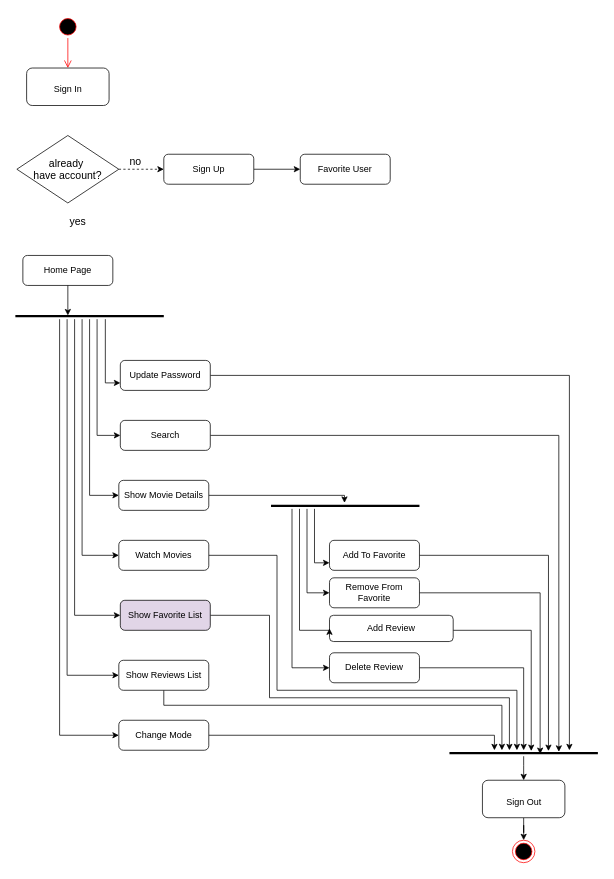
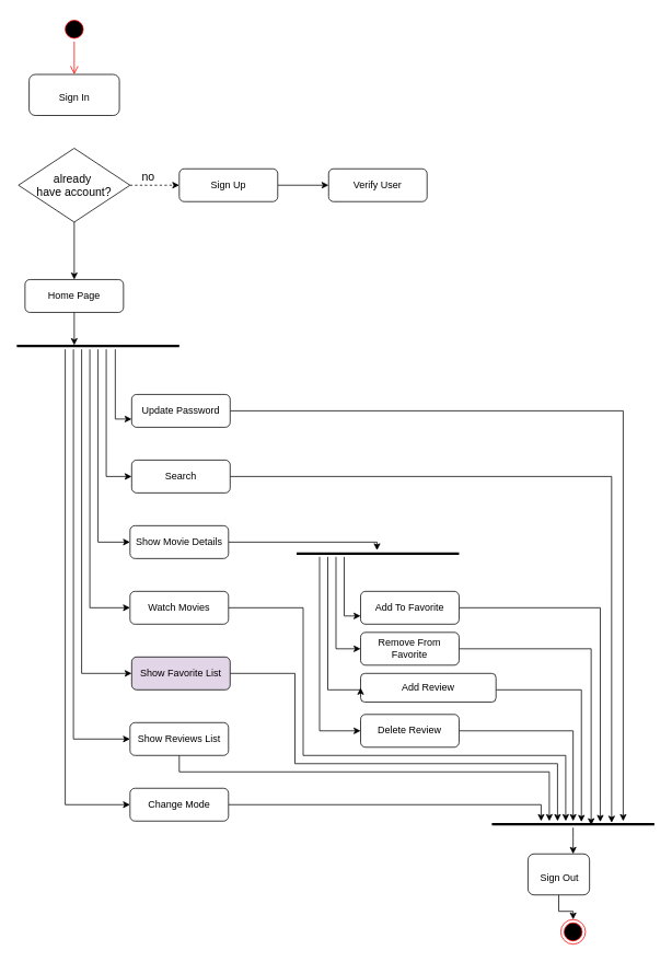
  <mxCell id="0" />
  <mxCell id="1" parent="0" />
  <mxCell id="2" value="" style="ellipse;html=1;shape=startState;fillColor=#000000;strokeColor=#ff0000;fontSize=23;" parent="1" vertex="1"><mxGeometry x="75" y="20" width="30" height="30" as="geometry" /></mxCell>
  <mxCell id="3" value="" style="edgeStyle=orthogonalEdgeStyle;html=1;verticalAlign=bottom;endArrow=open;endSize=8;strokeColor=#ff0000;rounded=0;fontSize=23;" parent="1" source="2" edge="1"><mxGeometry relative="1" as="geometry"><mxPoint x="90" y="90" as="targetPoint" /></mxGeometry></mxCell>
  <mxCell id="4" value="&lt;span style=&quot;font-size: 12px;&quot;&gt;Sign In&lt;/span&gt;" style="html=1;fontSize=23;rounded=1;" parent="1" vertex="1"><mxGeometry x="35" y="90" width="110" height="50" as="geometry" /></mxCell>
  <mxCell id="5" value="" style="edgeStyle=orthogonalEdgeStyle;rounded=0;orthogonalLoop=1;jettySize=auto;html=1;fontSize=12;" parent="1" source="6" target="7" edge="1"><mxGeometry relative="1" as="geometry" /></mxCell>
- <mxCell id="6" value="&lt;span style=&quot;font-size: 12px;&quot;&gt;Sign Out&lt;/span&gt;" style="html=1;fontSize=23;rounded=1;" parent="1" vertex="1"><mxGeometry x="643" y="1040" width="110" height="50" as="geometry" /></mxCell>
+ <mxCell id="6" value="&lt;span style=&quot;font-size: 12px;&quot;&gt;Sign Out&lt;/span&gt;" style="html=1;fontSize=23;rounded=1;" parent="1" vertex="1"><mxGeometry x="643" y="1040" width="75" height="50" as="geometry" /></mxCell>
  <mxCell id="7" value="" style="ellipse;html=1;shape=endState;fillColor=#000000;strokeColor=#ff0000;fontSize=12;" parent="1" vertex="1"><mxGeometry x="683" y="1120" width="30" height="30" as="geometry" /></mxCell>
+ <mxCell id="8" style="edgeStyle=orthogonalEdgeStyle;rounded=0;orthogonalLoop=1;jettySize=auto;html=1;entryX=0.5;entryY=0;entryDx=0;entryDy=0;fontSize=14;" parent="1" source="10" target="11" edge="1"><mxGeometry relative="1" as="geometry" /></mxCell>
  <mxCell id="9" value="" style="edgeStyle=orthogonalEdgeStyle;rounded=0;orthogonalLoop=1;jettySize=auto;html=1;dashed=1;" edge="1" parent="1" source="10" target="23"><mxGeometry relative="1" as="geometry" /></mxCell>
  <mxCell id="10" value="already&amp;nbsp;&lt;br&gt;have account?" style="rhombus;whiteSpace=wrap;html=1;fontSize=14;" parent="1" vertex="1"><mxGeometry x="22" y="180" width="136" height="90" as="geometry" /></mxCell>
  <mxCell id="11" value="Home Page" style="rounded=1;whiteSpace=wrap;html=1;fontSize=12;" parent="1" vertex="1"><mxGeometry x="30" y="340" width="120" height="40" as="geometry" /></mxCell>
- <mxCell id="12" value="yes" style="text;html=1;align=center;verticalAlign=middle;resizable=0;points=[];autosize=1;strokeColor=none;fillColor=none;fontSize=14;" parent="1" vertex="1"><mxGeometry x="78" y="280" width="50" height="30" as="geometry" /></mxCell>
  <mxCell id="13" value="no" style="text;html=1;align=center;verticalAlign=middle;resizable=0;points=[];autosize=1;strokeColor=none;fillColor=none;fontSize=14;" parent="1" vertex="1"><mxGeometry x="160" y="200" width="40" height="30" as="geometry" /></mxCell>
  <mxCell id="14" style="edgeStyle=orthogonalEdgeStyle;rounded=0;orthogonalLoop=1;jettySize=auto;html=1;entryX=0;entryY=0.75;entryDx=0;entryDy=0;" edge="1" parent="1" source="21" target="29"><mxGeometry relative="1" as="geometry"><Array as="points"><mxPoint x="140" y="510" /></Array></mxGeometry></mxCell>
  <mxCell id="15" style="edgeStyle=orthogonalEdgeStyle;rounded=0;orthogonalLoop=1;jettySize=auto;html=1;entryX=0;entryY=0.5;entryDx=0;entryDy=0;" edge="1" parent="1" source="21" target="31"><mxGeometry relative="1" as="geometry"><Array as="points"><mxPoint x="129" y="580" /></Array></mxGeometry></mxCell>
  <mxCell id="16" style="edgeStyle=orthogonalEdgeStyle;rounded=0;orthogonalLoop=1;jettySize=auto;html=1;entryX=0;entryY=0.5;entryDx=0;entryDy=0;" edge="1" parent="1" source="21" target="37"><mxGeometry relative="1" as="geometry"><Array as="points"><mxPoint x="119" y="660" /></Array></mxGeometry></mxCell>
  <mxCell id="17" style="edgeStyle=orthogonalEdgeStyle;rounded=0;orthogonalLoop=1;jettySize=auto;html=1;entryX=0;entryY=0.5;entryDx=0;entryDy=0;" edge="1" parent="1" source="21" target="27"><mxGeometry relative="1" as="geometry"><Array as="points"><mxPoint x="109" y="740" /></Array></mxGeometry></mxCell>
  <mxCell id="18" style="edgeStyle=orthogonalEdgeStyle;rounded=0;orthogonalLoop=1;jettySize=auto;html=1;entryX=0;entryY=0.5;entryDx=0;entryDy=0;" edge="1" parent="1" source="21" target="35"><mxGeometry relative="1" as="geometry"><Array as="points"><mxPoint x="99" y="820" /></Array></mxGeometry></mxCell>
  <mxCell id="19" style="edgeStyle=orthogonalEdgeStyle;rounded=0;orthogonalLoop=1;jettySize=auto;html=1;entryX=0;entryY=0.5;entryDx=0;entryDy=0;" edge="1" parent="1" source="21" target="33"><mxGeometry relative="1" as="geometry"><Array as="points"><mxPoint x="89" y="900" /></Array></mxGeometry></mxCell>
  <mxCell id="20" style="edgeStyle=orthogonalEdgeStyle;rounded=0;orthogonalLoop=1;jettySize=auto;html=1;entryX=0;entryY=0.5;entryDx=0;entryDy=0;" edge="1" parent="1" source="21" target="39"><mxGeometry relative="1" as="geometry"><Array as="points"><mxPoint x="79" y="980" /></Array></mxGeometry></mxCell>
  <mxCell id="21" value="" style="line;strokeWidth=3;fillColor=none;align=right;verticalAlign=middle;spacingTop=-1;spacingLeft=3;spacingRight=3;rotatable=0;labelPosition=right;points=[];portConstraint=eastwest;strokeColor=inherit;fontSize=14;" parent="1" vertex="1"><mxGeometry x="20" y="417" width="198" height="8" as="geometry" /></mxCell>
  <mxCell id="22" value="" style="edgeStyle=orthogonalEdgeStyle;rounded=0;orthogonalLoop=1;jettySize=auto;html=1;" edge="1" parent="1" source="23" target="24"><mxGeometry relative="1" as="geometry" /></mxCell>
  <mxCell id="23" value="Sign Up" style="rounded=1;whiteSpace=wrap;html=1;fontSize=12;" vertex="1" parent="1"><mxGeometry x="218" y="205" width="120" height="40" as="geometry" /></mxCell>
- <mxCell id="24" value="Favorite User" style="rounded=1;whiteSpace=wrap;html=1;fontSize=12;" vertex="1" parent="1"><mxGeometry x="400" y="205" width="120" height="40" as="geometry" /></mxCell>
+ <mxCell id="24" value="Verify User" style="rounded=1;whiteSpace=wrap;html=1;fontSize=12;" vertex="1" parent="1"><mxGeometry x="400" y="205" width="120" height="40" as="geometry" /></mxCell>
  <mxCell id="25" value="" style="endArrow=classic;html=1;rounded=0;exitX=0.5;exitY=1;exitDx=0;exitDy=0;" edge="1" parent="1" source="11"><mxGeometry width="50" height="50" relative="1" as="geometry"><mxPoint x="359" y="460" as="sourcePoint" /><mxPoint x="90" y="420" as="targetPoint" /></mxGeometry></mxCell>
  <mxCell id="26" style="edgeStyle=orthogonalEdgeStyle;rounded=0;orthogonalLoop=1;jettySize=auto;html=1;" edge="1" parent="1" source="27" target="54"><mxGeometry relative="1" as="geometry"><Array as="points"><mxPoint x="369" y="740" /><mxPoint x="369" y="920" /><mxPoint x="689" y="920" /></Array></mxGeometry></mxCell>
  <mxCell id="27" value="Watch Movies" style="rounded=1;whiteSpace=wrap;html=1;fontSize=12;" vertex="1" parent="1"><mxGeometry x="158" y="720" width="120" height="40" as="geometry" /></mxCell>
  <mxCell id="28" style="edgeStyle=orthogonalEdgeStyle;rounded=0;orthogonalLoop=1;jettySize=auto;html=1;" edge="1" parent="1" source="29" target="54"><mxGeometry relative="1" as="geometry"><Array as="points"><mxPoint x="759" y="500" /></Array></mxGeometry></mxCell>
  <mxCell id="29" value="Update Password" style="rounded=1;whiteSpace=wrap;html=1;fontSize=12;" vertex="1" parent="1"><mxGeometry x="160" y="480" width="120" height="40" as="geometry" /></mxCell>
  <mxCell id="30" style="edgeStyle=orthogonalEdgeStyle;rounded=0;orthogonalLoop=1;jettySize=auto;html=1;entryX=0.737;entryY=0.25;entryDx=0;entryDy=0;entryPerimeter=0;" edge="1" parent="1" source="31" target="54"><mxGeometry relative="1" as="geometry"><Array as="points"><mxPoint x="745" y="580" /></Array></mxGeometry></mxCell>
  <mxCell id="31" value="Search" style="rounded=1;whiteSpace=wrap;html=1;fontSize=12;" vertex="1" parent="1"><mxGeometry x="160" y="560" width="120" height="40" as="geometry" /></mxCell>
  <mxCell id="32" style="edgeStyle=orthogonalEdgeStyle;rounded=0;orthogonalLoop=1;jettySize=auto;html=1;" edge="1" parent="1" source="33" target="54"><mxGeometry relative="1" as="geometry"><Array as="points"><mxPoint x="218" y="940" /><mxPoint x="669" y="940" /></Array></mxGeometry></mxCell>
  <mxCell id="33" value="Show Reviews List" style="rounded=1;whiteSpace=wrap;html=1;fontSize=12;" vertex="1" parent="1"><mxGeometry x="158" y="880" width="120" height="40" as="geometry" /></mxCell>
  <mxCell id="34" style="edgeStyle=orthogonalEdgeStyle;rounded=0;orthogonalLoop=1;jettySize=auto;html=1;" edge="1" parent="1" source="35" target="54"><mxGeometry relative="1" as="geometry"><Array as="points"><mxPoint x="359" y="820" /><mxPoint x="359" y="930" /><mxPoint x="679" y="930" /></Array></mxGeometry></mxCell>
  <mxCell id="35" value="Show Favorite List" style="rounded=1;whiteSpace=wrap;html=1;fontSize=12;fillColor=#e1d5e7;" vertex="1" parent="1"><mxGeometry x="160" y="800" width="120" height="40" as="geometry" /></mxCell>
  <mxCell id="36" style="edgeStyle=orthogonalEdgeStyle;rounded=0;orthogonalLoop=1;jettySize=auto;html=1;entryX=0.495;entryY=0;entryDx=0;entryDy=0;entryPerimeter=0;" edge="1" parent="1" source="37" target="52"><mxGeometry relative="1" as="geometry"><Array as="points"><mxPoint x="459" y="660" /></Array></mxGeometry></mxCell>
  <mxCell id="37" value="Show Movie Details" style="rounded=1;whiteSpace=wrap;html=1;fontSize=12;" vertex="1" parent="1"><mxGeometry x="158" y="640" width="120" height="40" as="geometry" /></mxCell>
  <mxCell id="38" style="edgeStyle=orthogonalEdgeStyle;rounded=0;orthogonalLoop=1;jettySize=auto;html=1;" edge="1" parent="1" source="39" target="54"><mxGeometry relative="1" as="geometry"><Array as="points"><mxPoint x="659" y="980" /></Array></mxGeometry></mxCell>
  <mxCell id="39" value="Change Mode" style="rounded=1;whiteSpace=wrap;html=1;fontSize=12;" vertex="1" parent="1"><mxGeometry x="158" y="960" width="120" height="40" as="geometry" /></mxCell>
  <mxCell id="40" style="edgeStyle=orthogonalEdgeStyle;rounded=0;orthogonalLoop=1;jettySize=auto;html=1;entryX=0.667;entryY=0.125;entryDx=0;entryDy=0;entryPerimeter=0;" edge="1" parent="1" source="41" target="54"><mxGeometry relative="1" as="geometry"><mxPoint x="719" y="1000" as="targetPoint" /><Array as="points"><mxPoint x="731" y="740" /></Array></mxGeometry></mxCell>
  <mxCell id="41" value="Add To Favorite" style="rounded=1;whiteSpace=wrap;html=1;fontSize=12;" vertex="1" parent="1"><mxGeometry x="439" y="720" width="120" height="40" as="geometry" /></mxCell>
  <mxCell id="42" style="edgeStyle=orthogonalEdgeStyle;rounded=0;orthogonalLoop=1;jettySize=auto;html=1;entryX=0.551;entryY=0.125;entryDx=0;entryDy=0;entryPerimeter=0;" edge="1" parent="1" source="43" target="54"><mxGeometry relative="1" as="geometry"><Array as="points"><mxPoint x="708" y="840" /></Array></mxGeometry></mxCell>
  <mxCell id="43" value="Add Review" style="rounded=1;whiteSpace=wrap;html=1;fontSize=12;" vertex="1" parent="1"><mxGeometry x="439" y="820" width="165" height="35" as="geometry" /></mxCell>
  <mxCell id="44" style="edgeStyle=orthogonalEdgeStyle;rounded=0;orthogonalLoop=1;jettySize=auto;html=1;entryX=0.611;entryY=0.625;entryDx=0;entryDy=0;entryPerimeter=0;" edge="1" parent="1" source="45" target="54"><mxGeometry relative="1" as="geometry"><Array as="points"><mxPoint x="720" y="790" /></Array></mxGeometry></mxCell>
  <mxCell id="45" value="Remove From Favorite" style="rounded=1;whiteSpace=wrap;html=1;fontSize=12;" vertex="1" parent="1"><mxGeometry x="439" y="770" width="120" height="40" as="geometry" /></mxCell>
  <mxCell id="46" style="edgeStyle=orthogonalEdgeStyle;rounded=0;orthogonalLoop=1;jettySize=auto;html=1;" edge="1" parent="1" source="47" target="54"><mxGeometry relative="1" as="geometry"><Array as="points"><mxPoint x="698" y="890" /></Array></mxGeometry></mxCell>
  <mxCell id="47" value="Delete Review" style="rounded=1;whiteSpace=wrap;html=1;fontSize=12;" vertex="1" parent="1"><mxGeometry x="439" y="870" width="120" height="40" as="geometry" /></mxCell>
  <mxCell id="48" style="edgeStyle=orthogonalEdgeStyle;rounded=0;orthogonalLoop=1;jettySize=auto;html=1;entryX=0;entryY=0.75;entryDx=0;entryDy=0;" edge="1" parent="1" source="52" target="41"><mxGeometry relative="1" as="geometry"><Array as="points"><mxPoint x="419" y="750" /></Array></mxGeometry></mxCell>
  <mxCell id="49" style="edgeStyle=orthogonalEdgeStyle;rounded=0;orthogonalLoop=1;jettySize=auto;html=1;entryX=0;entryY=0.5;entryDx=0;entryDy=0;" edge="1" parent="1" source="52" target="45"><mxGeometry relative="1" as="geometry"><Array as="points"><mxPoint x="409" y="790" /></Array></mxGeometry></mxCell>
  <mxCell id="50" style="edgeStyle=orthogonalEdgeStyle;rounded=0;orthogonalLoop=1;jettySize=auto;html=1;entryX=0;entryY=0.5;entryDx=0;entryDy=0;" edge="1" parent="1" source="52" target="43"><mxGeometry relative="1" as="geometry"><Array as="points"><mxPoint x="399" y="840" /></Array></mxGeometry></mxCell>
  <mxCell id="51" style="edgeStyle=orthogonalEdgeStyle;rounded=0;orthogonalLoop=1;jettySize=auto;html=1;entryX=0;entryY=0.5;entryDx=0;entryDy=0;" edge="1" parent="1" source="52" target="47"><mxGeometry relative="1" as="geometry"><Array as="points"><mxPoint x="389" y="890" /></Array></mxGeometry></mxCell>
  <mxCell id="52" value="" style="line;strokeWidth=3;fillColor=none;align=right;verticalAlign=middle;spacingTop=-1;spacingLeft=3;spacingRight=3;rotatable=0;labelPosition=right;points=[];portConstraint=eastwest;strokeColor=inherit;fontSize=14;" vertex="1" parent="1"><mxGeometry x="361" y="670" width="198" height="8" as="geometry" /></mxCell>
  <mxCell id="53" style="edgeStyle=orthogonalEdgeStyle;rounded=0;orthogonalLoop=1;jettySize=auto;html=1;" edge="1" parent="1" source="54" target="6"><mxGeometry relative="1" as="geometry"><Array as="points"><mxPoint x="698" y="1020" /><mxPoint x="698" y="1020" /></Array></mxGeometry></mxCell>
  <mxCell id="54" value="" style="line;strokeWidth=3;fillColor=none;align=right;verticalAlign=middle;spacingTop=-1;spacingLeft=3;spacingRight=3;rotatable=0;labelPosition=right;points=[];portConstraint=eastwest;strokeColor=inherit;fontSize=14;" vertex="1" parent="1"><mxGeometry x="599" y="1000" width="198" height="8" as="geometry" /></mxCell>
